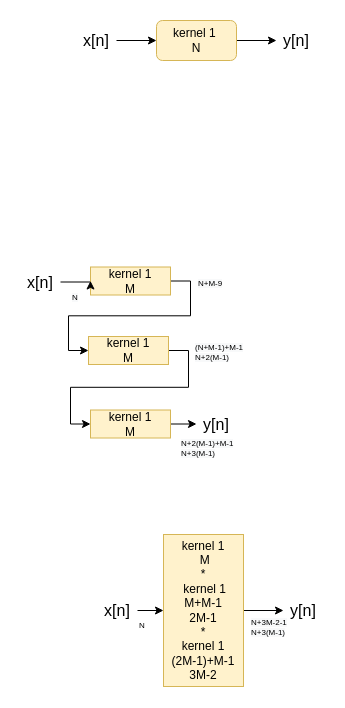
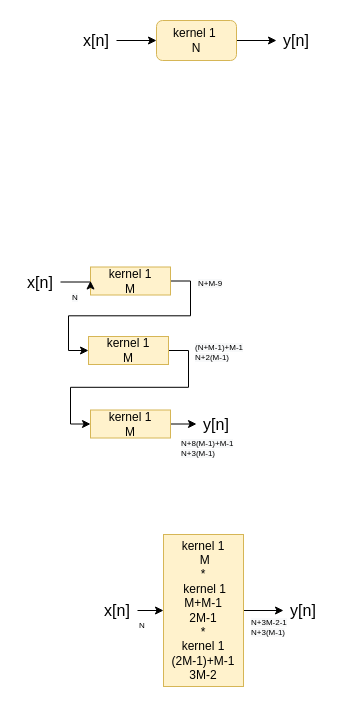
  <mxCell id="0" />
  <mxCell id="1" parent="0" />
  <mxCell id="2" style="edgeStyle=orthogonalEdgeStyle;rounded=0;orthogonalLoop=1;jettySize=auto;html=1;exitX=1;exitY=0.5;exitDx=0;exitDy=0;entryX=0;entryY=0.5;entryDx=0;entryDy=0;fontSize=16;" edge="1" parent="1" source="3" target="6"><mxGeometry relative="1" as="geometry" /></mxCell>
  <mxCell id="3" value="kernel 1&amp;nbsp;&lt;br&gt;N" style="whiteSpace=wrap;html=1;fillColor=#fff2cc;strokeColor=#d6b656;rounded=1;" vertex="1" parent="1"><mxGeometry x="156" y="20" width="80" height="40" as="geometry" /></mxCell>
  <mxCell id="4" style="edgeStyle=orthogonalEdgeStyle;rounded=0;orthogonalLoop=1;jettySize=auto;html=1;exitX=1;exitY=0.5;exitDx=0;exitDy=0;entryX=0;entryY=0.5;entryDx=0;entryDy=0;fontSize=16;" edge="1" parent="1" source="5" target="3"><mxGeometry relative="1" as="geometry" /></mxCell>
  <mxCell id="5" value="x[n]" style="text;html=1;strokeColor=none;fillColor=none;align=center;verticalAlign=middle;whiteSpace=wrap;rounded=0;fontSize=16;" vertex="1" parent="1"><mxGeometry x="76" y="30" width="40" height="20" as="geometry" /></mxCell>
  <mxCell id="6" value="y[n]" style="text;html=1;strokeColor=none;fillColor=none;align=center;verticalAlign=middle;whiteSpace=wrap;rounded=0;fontSize=16;" vertex="1" parent="1"><mxGeometry x="276" y="30" width="40" height="20" as="geometry" /></mxCell>
  <mxCell id="7" value="" style="edgeStyle=orthogonalEdgeStyle;rounded=0;orthogonalLoop=1;jettySize=auto;html=1;exitX=1;exitY=0.5;exitDx=0;exitDy=0;entryX=0;entryY=0.5;entryDx=0;entryDy=0;fontSize=16;" edge="1" parent="1" source="8" target="18"><mxGeometry relative="1" as="geometry" /></mxCell>
  <mxCell id="8" value="kernel 1&lt;br&gt;M" style="rounded=0;whiteSpace=wrap;html=1;fillColor=#fff2cc;strokeColor=#d6b656;" vertex="1" parent="1"><mxGeometry x="90" y="266.5" width="80" height="28" as="geometry" /></mxCell>
  <mxCell id="9" value="y[n]" style="text;html=1;strokeColor=none;fillColor=none;align=center;verticalAlign=middle;whiteSpace=wrap;rounded=0;fontSize=16;" vertex="1" parent="1"><mxGeometry x="196" y="413.5" width="40" height="20" as="geometry" /></mxCell>
  <mxCell id="10" value="" style="edgeStyle=orthogonalEdgeStyle;rounded=0;orthogonalLoop=1;jettySize=auto;html=1;exitX=1;exitY=0.5;exitDx=0;exitDy=0;entryX=0;entryY=0.5;entryDx=0;entryDy=0;fontSize=16;" edge="1" parent="1" source="11" target="8"><mxGeometry relative="1" as="geometry" /></mxCell>
  <mxCell id="11" value="x[n]" style="text;html=1;strokeColor=none;fillColor=none;align=center;verticalAlign=middle;whiteSpace=wrap;rounded=0;fontSize=16;" vertex="1" parent="1"><mxGeometry x="20" y="271.5" width="40" height="20" as="geometry" /></mxCell>
  <mxCell id="12" value="&lt;span style=&quot;color: rgb(0 , 0 , 0) ; font-family: &amp;#34;helvetica&amp;#34; ; font-size: 12px ; font-style: normal ; font-weight: 400 ; letter-spacing: normal ; text-align: center ; text-indent: 0px ; text-transform: none ; word-spacing: 0px ; background-color: rgb(248 , 249 , 250) ; display: inline ; float: none&quot;&gt;&lt;br&gt;&lt;/span&gt;" style="edgeStyle=orthogonalEdgeStyle;rounded=0;orthogonalLoop=1;jettySize=auto;html=1;exitX=1;exitY=0.5;exitDx=0;exitDy=0;fontSize=16;" edge="1" parent="1" source="13" target="14"><mxGeometry relative="1" as="geometry" /></mxCell>
  <mxCell id="13" value="kernel 1&lt;br&gt;&amp;nbsp;M&lt;br&gt;*&lt;br&gt;&amp;nbsp;kernel 1&lt;br&gt;M+M-1&lt;br&gt;2M-1&lt;br&gt;*&lt;br&gt;kernel 1&lt;br&gt;(2M-1)+M-1&lt;br&gt;3M-2" style="rounded=0;whiteSpace=wrap;html=1;fillColor=#fff2cc;strokeColor=#d6b656;" vertex="1" parent="1"><mxGeometry x="163" y="534" width="80" height="152" as="geometry" /></mxCell>
  <mxCell id="14" value="y[n]" style="text;html=1;strokeColor=none;fillColor=none;align=center;verticalAlign=middle;whiteSpace=wrap;rounded=0;fontSize=16;" vertex="1" parent="1"><mxGeometry x="283" y="600" width="40" height="20" as="geometry" /></mxCell>
  <mxCell id="15" value="" style="edgeStyle=orthogonalEdgeStyle;rounded=0;orthogonalLoop=1;jettySize=auto;html=1;exitX=1;exitY=0.5;exitDx=0;exitDy=0;fontSize=16;" edge="1" parent="1" source="16" target="13"><mxGeometry relative="1" as="geometry" /></mxCell>
  <mxCell id="16" value="x[n]" style="text;html=1;strokeColor=none;fillColor=none;align=center;verticalAlign=middle;whiteSpace=wrap;rounded=0;fontSize=16;" vertex="1" parent="1"><mxGeometry x="97" y="600" width="40" height="20" as="geometry" /></mxCell>
  <mxCell id="17" value="" style="edgeStyle=orthogonalEdgeStyle;rounded=0;orthogonalLoop=1;jettySize=auto;html=1;exitX=1;exitY=0.5;exitDx=0;exitDy=0;entryX=0;entryY=0.5;entryDx=0;entryDy=0;fontSize=16;" edge="1" parent="1" source="18" target="20"><mxGeometry relative="1" as="geometry" /></mxCell>
  <mxCell id="18" value="kernel 1&lt;br&gt;M" style="rounded=0;whiteSpace=wrap;html=1;fillColor=#fff2cc;strokeColor=#d6b656;" vertex="1" parent="1"><mxGeometry x="88" y="336" width="80" height="28" as="geometry" /></mxCell>
  <mxCell id="19" value="" style="edgeStyle=orthogonalEdgeStyle;rounded=0;orthogonalLoop=1;jettySize=auto;html=1;exitX=1;exitY=0.5;exitDx=0;exitDy=0;fontSize=16;entryX=0;entryY=0.5;entryDx=0;entryDy=0;" edge="1" parent="1" source="20" target="9"><mxGeometry relative="1" as="geometry"><mxPoint x="658" y="291.5" as="targetPoint" /></mxGeometry></mxCell>
  <mxCell id="20" value="kernel 1&lt;br&gt;M" style="rounded=0;whiteSpace=wrap;html=1;fillColor=#fff2cc;strokeColor=#d6b656;" vertex="1" parent="1"><mxGeometry x="90" y="409.5" width="80" height="28" as="geometry" /></mxCell>
  <mxCell id="21" value="&lt;meta charset=&quot;utf-8&quot; style=&quot;font-size: 8px;&quot;&gt;&lt;span style=&quot;color: rgb(0, 0, 0); font-family: helvetica; font-size: 8px; font-style: normal; font-weight: 400; letter-spacing: normal; text-align: center; text-indent: 0px; text-transform: none; word-spacing: 0px; background-color: rgb(248, 249, 250); display: inline; float: none;&quot;&gt;N+M-9&lt;/span&gt;" style="text;whiteSpace=wrap;html=1;fontSize=8;" vertex="1" parent="1"><mxGeometry x="196" y="271.5" width="30" height="20" as="geometry" /></mxCell>
  <mxCell id="22" value="&lt;meta charset=&quot;utf-8&quot; style=&quot;font-size: 8px;&quot;&gt;&lt;span style=&quot;color: rgb(0, 0, 0); font-style: normal; font-weight: 400; letter-spacing: normal; text-align: center; text-indent: 0px; text-transform: none; word-spacing: 0px; font-family: helvetica; font-size: 8px; background-color: rgb(248, 249, 250); display: inline; float: none;&quot;&gt;(N+M-1)+M-1&lt;/span&gt;&lt;br style=&quot;color: rgb(0, 0, 0); font-style: normal; font-weight: 400; letter-spacing: normal; text-align: center; text-indent: 0px; text-transform: none; word-spacing: 0px; font-family: helvetica; font-size: 8px; background-color: rgb(248, 249, 250);&quot;&gt;&lt;span style=&quot;color: rgb(0, 0, 0); font-style: normal; font-weight: 400; letter-spacing: normal; text-align: center; text-indent: 0px; text-transform: none; word-spacing: 0px; font-family: helvetica; font-size: 8px; background-color: rgb(248, 249, 250); display: inline; float: none;&quot;&gt;N+2(M-1)&lt;/span&gt;" style="text;whiteSpace=wrap;html=1;fontSize=8;" vertex="1" parent="1"><mxGeometry x="193" y="336" width="58" height="34" as="geometry" /></mxCell>
- <mxCell id="23" value="&lt;meta charset=&quot;utf-8&quot; style=&quot;font-size: 8px;&quot;&gt;&lt;span style=&quot;color: rgb(0, 0, 0); font-style: normal; font-weight: 400; letter-spacing: normal; text-align: center; text-indent: 0px; text-transform: none; word-spacing: 0px; font-family: helvetica; font-size: 8px; background-color: rgb(248, 249, 250); display: inline; float: none;&quot;&gt;N+2(M-1)+M-1&lt;/span&gt;&lt;br style=&quot;color: rgb(0, 0, 0); font-style: normal; font-weight: 400; letter-spacing: normal; text-align: center; text-indent: 0px; text-transform: none; word-spacing: 0px; font-family: helvetica; font-size: 8px; background-color: rgb(248, 249, 250);&quot;&gt;&lt;span style=&quot;color: rgb(0, 0, 0); font-style: normal; font-weight: 400; letter-spacing: normal; text-align: center; text-indent: 0px; text-transform: none; word-spacing: 0px; font-family: helvetica; font-size: 8px; background-color: rgb(248, 249, 250); display: inline; float: none;&quot;&gt;N+3(M-1)&lt;/span&gt;" style="text;whiteSpace=wrap;html=1;fontSize=8;" vertex="1" parent="1"><mxGeometry x="179.4" y="432" width="56.6" height="27" as="geometry" /></mxCell>
+ <mxCell id="23" value="&lt;meta charset=&quot;utf-8&quot; style=&quot;font-size: 8px;&quot;&gt;&lt;span style=&quot;color: rgb(0, 0, 0); font-style: normal; font-weight: 400; letter-spacing: normal; text-align: center; text-indent: 0px; text-transform: none; word-spacing: 0px; font-family: helvetica; font-size: 8px; background-color: rgb(248, 249, 250); display: inline; float: none;&quot;&gt;N+8(M-1)+M-1&lt;/span&gt;&lt;br style=&quot;color: rgb(0, 0, 0); font-style: normal; font-weight: 400; letter-spacing: normal; text-align: center; text-indent: 0px; text-transform: none; word-spacing: 0px; font-family: helvetica; font-size: 8px; background-color: rgb(248, 249, 250);&quot;&gt;&lt;span style=&quot;color: rgb(0, 0, 0); font-style: normal; font-weight: 400; letter-spacing: normal; text-align: center; text-indent: 0px; text-transform: none; word-spacing: 0px; font-family: helvetica; font-size: 8px; background-color: rgb(248, 249, 250); display: inline; float: none;&quot;&gt;N+3(M-1)&lt;/span&gt;" style="text;whiteSpace=wrap;html=1;fontSize=8;" vertex="1" parent="1"><mxGeometry x="179.4" y="432" width="56.6" height="27" as="geometry" /></mxCell>
  <mxCell id="24" value="&lt;meta charset=&quot;utf-8&quot; style=&quot;font-size: 8px;&quot;&gt;&lt;span style=&quot;color: rgb(0, 0, 0); font-family: helvetica; font-size: 8px; font-style: normal; font-weight: 400; letter-spacing: normal; text-align: center; text-indent: 0px; text-transform: none; word-spacing: 0px; background-color: rgb(248, 249, 250); display: inline; float: none;&quot;&gt;N&lt;/span&gt;" style="text;whiteSpace=wrap;html=1;fontSize=8;" vertex="1" parent="1"><mxGeometry x="70" y="286" width="14.6" height="17.6" as="geometry" /></mxCell>
  <mxCell id="25" value="&lt;meta charset=&quot;utf-8&quot; style=&quot;font-size: 8px;&quot;&gt;&lt;span style=&quot;color: rgb(0, 0, 0); font-family: helvetica; font-size: 8px; font-style: normal; font-weight: 400; letter-spacing: normal; text-align: center; text-indent: 0px; text-transform: none; word-spacing: 0px; background-color: rgb(248, 249, 250); display: inline; float: none;&quot;&gt;N+3M-2-1&lt;/span&gt;&lt;br style=&quot;color: rgb(0, 0, 0); font-family: helvetica; font-size: 8px; font-style: normal; font-weight: 400; letter-spacing: normal; text-align: center; text-indent: 0px; text-transform: none; word-spacing: 0px;&quot;&gt;&lt;span style=&quot;color: rgb(0, 0, 0); font-family: helvetica; font-size: 8px; font-style: normal; font-weight: 400; letter-spacing: normal; text-align: center; text-indent: 0px; text-transform: none; word-spacing: 0px; background-color: rgb(248, 249, 250); display: inline; float: none;&quot;&gt;N+3(M-1)&lt;/span&gt;" style="text;whiteSpace=wrap;html=1;fontSize=8;" vertex="1" parent="1"><mxGeometry x="249" y="611" width="43.9" height="30.67" as="geometry" /></mxCell>
  <mxCell id="26" value="&lt;meta charset=&quot;utf-8&quot; style=&quot;font-size: 8px;&quot;&gt;&lt;span style=&quot;color: rgb(0, 0, 0); font-family: helvetica; font-size: 8px; font-style: normal; font-weight: 400; letter-spacing: normal; text-align: center; text-indent: 0px; text-transform: none; word-spacing: 0px; background-color: rgb(255, 255, 255); display: inline; float: none;&quot;&gt;N&lt;/span&gt;" style="text;whiteSpace=wrap;html=1;fontSize=8;" vertex="1" parent="1"><mxGeometry x="137" y="614" width="14.71" height="18.29" as="geometry" /></mxCell>
